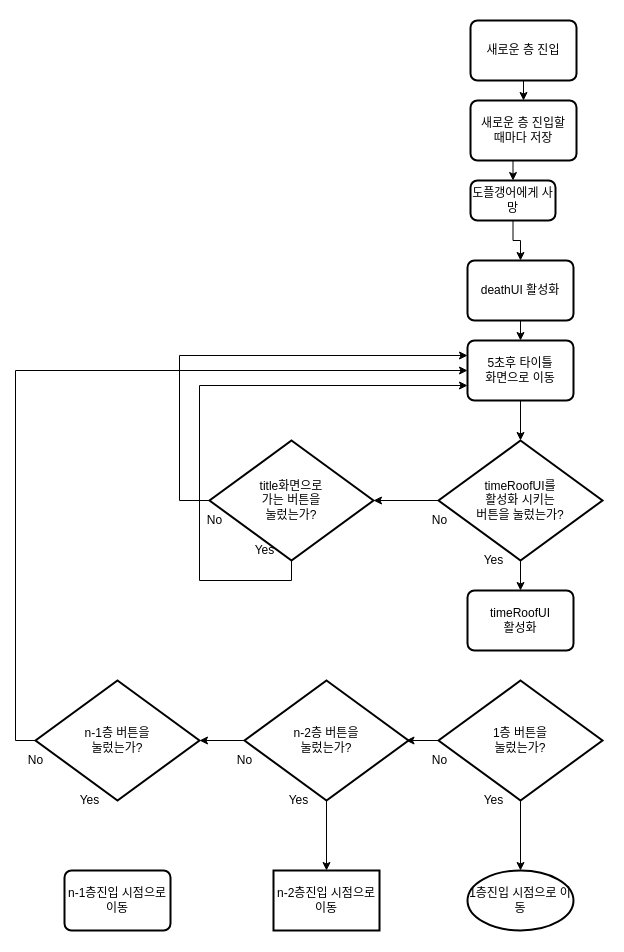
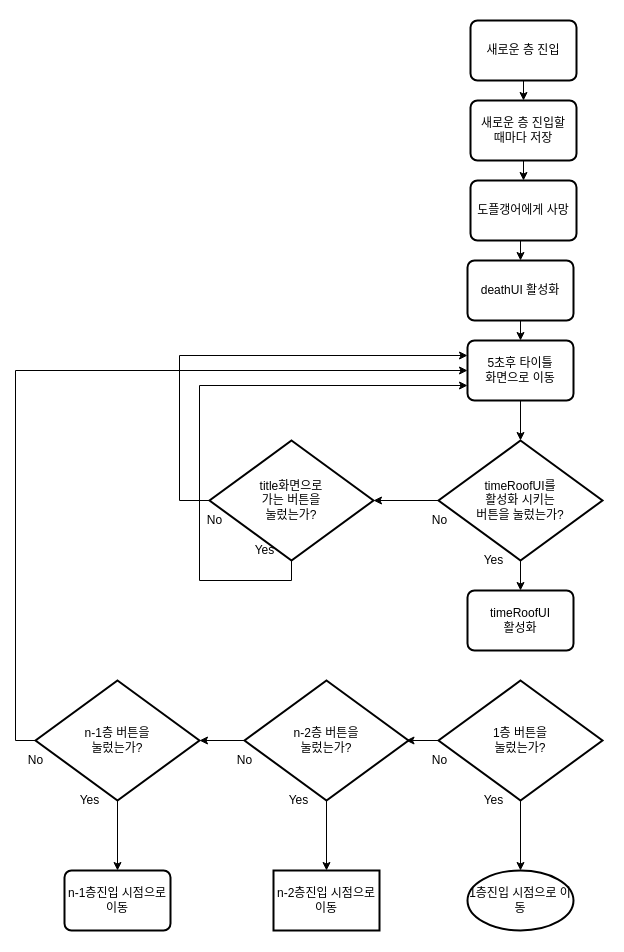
  <mxCell id="0" />
  <mxCell id="1" parent="0" />
  <mxCell id="2" style="edgeStyle=orthogonalEdgeStyle;rounded=0;orthogonalLoop=1;jettySize=auto;html=1;exitX=0.5;exitY=1;exitDx=0;exitDy=0;entryX=0.5;entryY=0;entryDx=0;entryDy=0;" edge="1" parent="1" source="3" target="10"><mxGeometry relative="1" as="geometry" /></mxCell>
  <mxCell id="3" value="deathUI 활성화" style="rounded=1;whiteSpace=wrap;html=1;absoluteArcSize=1;arcSize=14;strokeWidth=2;" vertex="1" parent="1"><mxGeometry x="467" y="260" width="106" height="60" as="geometry" /></mxCell>
  <mxCell id="4" style="edgeStyle=orthogonalEdgeStyle;rounded=0;orthogonalLoop=1;jettySize=auto;html=1;exitX=0;exitY=0.5;exitDx=0;exitDy=0;exitPerimeter=0;entryX=1;entryY=0.5;entryDx=0;entryDy=0;entryPerimeter=0;" edge="1" parent="1" source="6" target="13"><mxGeometry relative="1" as="geometry"><mxPoint x="399" y="500" as="targetPoint" /></mxGeometry></mxCell>
  <mxCell id="5" style="edgeStyle=orthogonalEdgeStyle;rounded=0;orthogonalLoop=1;jettySize=auto;html=1;exitX=0.5;exitY=1;exitDx=0;exitDy=0;exitPerimeter=0;entryX=0.5;entryY=0;entryDx=0;entryDy=0;" edge="1" parent="1" source="6" target="16"><mxGeometry relative="1" as="geometry" /></mxCell>
  <mxCell id="6" value="timeRoofUI를&lt;br&gt;활성화 시키는&lt;br&gt;버튼을 눌렀는가?" style="strokeWidth=2;html=1;shape=mxgraph.flowchart.decision;whiteSpace=wrap;" vertex="1" parent="1"><mxGeometry x="438" y="440" width="164" height="120" as="geometry" /></mxCell>
  <mxCell id="7" value="No" style="text;html=1;align=center;verticalAlign=middle;resizable=0;points=[];autosize=1;" vertex="1" parent="1"><mxGeometry x="424" y="510" width="30" height="20" as="geometry" /></mxCell>
  <mxCell id="8" value="Yes" style="text;html=1;align=center;verticalAlign=middle;resizable=0;points=[];autosize=1;" vertex="1" parent="1"><mxGeometry x="473" y="550" width="40" height="20" as="geometry" /></mxCell>
  <mxCell id="9" style="edgeStyle=orthogonalEdgeStyle;rounded=0;orthogonalLoop=1;jettySize=auto;html=1;exitX=0.5;exitY=1;exitDx=0;exitDy=0;entryX=0.5;entryY=0;entryDx=0;entryDy=0;entryPerimeter=0;" edge="1" parent="1" source="10" target="6"><mxGeometry relative="1" as="geometry" /></mxCell>
  <mxCell id="10" value="5초후 타이틀&lt;br&gt;화면으로 이동" style="rounded=1;whiteSpace=wrap;html=1;absoluteArcSize=1;arcSize=14;strokeWidth=2;" vertex="1" parent="1"><mxGeometry x="467" y="340" width="106" height="60" as="geometry" /></mxCell>
  <mxCell id="11" style="edgeStyle=orthogonalEdgeStyle;rounded=0;orthogonalLoop=1;jettySize=auto;html=1;exitX=0;exitY=0.5;exitDx=0;exitDy=0;exitPerimeter=0;entryX=0;entryY=0.25;entryDx=0;entryDy=0;" edge="1" parent="1" source="13" target="10"><mxGeometry relative="1" as="geometry"><mxPoint x="419" y="350" as="targetPoint" /><Array as="points"><mxPoint x="179" y="500" /><mxPoint x="179" y="355" /></Array></mxGeometry></mxCell>
  <mxCell id="12" style="edgeStyle=orthogonalEdgeStyle;rounded=0;orthogonalLoop=1;jettySize=auto;html=1;exitX=0.5;exitY=1;exitDx=0;exitDy=0;exitPerimeter=0;entryX=0;entryY=0.75;entryDx=0;entryDy=0;" edge="1" parent="1" source="13" target="10"><mxGeometry relative="1" as="geometry"><Array as="points"><mxPoint x="291" y="580" /><mxPoint x="199" y="580" /><mxPoint x="199" y="385" /></Array></mxGeometry></mxCell>
  <mxCell id="13" value="title화면으로&lt;br&gt;가는 버튼을&lt;br&gt;눌렀는가?" style="strokeWidth=2;html=1;shape=mxgraph.flowchart.decision;whiteSpace=wrap;" vertex="1" parent="1"><mxGeometry x="209" y="440" width="164" height="120" as="geometry" /></mxCell>
  <mxCell id="14" value="No" style="text;html=1;align=center;verticalAlign=middle;resizable=0;points=[];autosize=1;" vertex="1" parent="1"><mxGeometry x="199" y="510" width="30" height="20" as="geometry" /></mxCell>
  <mxCell id="15" value="Yes" style="text;html=1;align=center;verticalAlign=middle;resizable=0;points=[];autosize=1;" vertex="1" parent="1"><mxGeometry x="244" y="540" width="40" height="20" as="geometry" /></mxCell>
  <mxCell id="16" value="timeRoofUI&lt;br&gt;활성화" style="rounded=1;whiteSpace=wrap;html=1;absoluteArcSize=1;arcSize=14;strokeWidth=2;" vertex="1" parent="1"><mxGeometry x="467" y="590" width="106" height="60" as="geometry" /></mxCell>
  <mxCell id="17" style="edgeStyle=orthogonalEdgeStyle;rounded=0;orthogonalLoop=1;jettySize=auto;html=1;exitX=0;exitY=0.5;exitDx=0;exitDy=0;exitPerimeter=0;entryX=0.985;entryY=0.502;entryDx=0;entryDy=0;entryPerimeter=0;" edge="1" parent="1" source="19" target="22"><mxGeometry relative="1" as="geometry" /></mxCell>
  <mxCell id="18" style="edgeStyle=orthogonalEdgeStyle;rounded=0;orthogonalLoop=1;jettySize=auto;html=1;exitX=0.5;exitY=1;exitDx=0;exitDy=0;exitPerimeter=0;entryX=0.5;entryY=0;entryDx=0;entryDy=0;" edge="1" parent="1" source="19" target="26"><mxGeometry relative="1" as="geometry" /></mxCell>
  <mxCell id="19" value="1층 버튼을&lt;br&gt;눌렀는가?" style="strokeWidth=2;html=1;shape=mxgraph.flowchart.decision;whiteSpace=wrap;" vertex="1" parent="1"><mxGeometry x="438" y="680" width="164" height="120" as="geometry" /></mxCell>
  <mxCell id="20" style="edgeStyle=orthogonalEdgeStyle;rounded=0;orthogonalLoop=1;jettySize=auto;html=1;exitX=0;exitY=0.5;exitDx=0;exitDy=0;exitPerimeter=0;entryX=1;entryY=0.5;entryDx=0;entryDy=0;entryPerimeter=0;" edge="1" parent="1" source="22" target="25"><mxGeometry relative="1" as="geometry" /></mxCell>
  <mxCell id="21" style="edgeStyle=orthogonalEdgeStyle;rounded=0;orthogonalLoop=1;jettySize=auto;html=1;exitX=0.5;exitY=1;exitDx=0;exitDy=0;exitPerimeter=0;entryX=0.5;entryY=0;entryDx=0;entryDy=0;" edge="1" parent="1" source="22" target="39"><mxGeometry relative="1" as="geometry" /></mxCell>
  <mxCell id="22" value="n-2층 버튼을&lt;br&gt;눌렀는가?" style="strokeWidth=2;html=1;shape=mxgraph.flowchart.decision;whiteSpace=wrap;" vertex="1" parent="1"><mxGeometry x="244" y="680" width="164" height="120" as="geometry" /></mxCell>
  <mxCell id="23" style="edgeStyle=orthogonalEdgeStyle;rounded=0;orthogonalLoop=1;jettySize=auto;html=1;exitX=0;exitY=0.5;exitDx=0;exitDy=0;exitPerimeter=0;entryX=0;entryY=0.5;entryDx=0;entryDy=0;" edge="1" parent="1" source="25" target="10"><mxGeometry relative="1" as="geometry" /></mxCell>
+ <mxCell id="24" style="edgeStyle=orthogonalEdgeStyle;rounded=0;orthogonalLoop=1;jettySize=auto;html=1;exitX=0.5;exitY=1;exitDx=0;exitDy=0;exitPerimeter=0;entryX=0.5;entryY=0;entryDx=0;entryDy=0;" edge="1" parent="1" source="25" target="40"><mxGeometry relative="1" as="geometry" /></mxCell>
  <mxCell id="25" value="n-1층 버튼을&lt;br&gt;눌렀는가?" style="strokeWidth=2;html=1;shape=mxgraph.flowchart.decision;whiteSpace=wrap;" vertex="1" parent="1"><mxGeometry x="35" y="680" width="164" height="120" as="geometry" /></mxCell>
  <mxCell id="26" value="1층진입 시점으로 이동" style="ellipse;whiteSpace=wrap;html=1;absoluteArcSize=1;arcSize=14;strokeWidth=2;" vertex="1" parent="1"><mxGeometry x="467" y="870" width="106" height="60" as="geometry" /></mxCell>
  <mxCell id="27" style="edgeStyle=orthogonalEdgeStyle;rounded=0;orthogonalLoop=1;jettySize=auto;html=1;exitX=0.5;exitY=1;exitDx=0;exitDy=0;entryX=0.5;entryY=0;entryDx=0;entryDy=0;" edge="1" parent="1" source="28" target="30"><mxGeometry relative="1" as="geometry" /></mxCell>
  <mxCell id="28" value="새로운 층 진입" style="rounded=1;whiteSpace=wrap;html=1;absoluteArcSize=1;arcSize=14;strokeWidth=2;" vertex="1" parent="1"><mxGeometry x="470" y="20" width="106" height="60" as="geometry" /></mxCell>
  <mxCell id="29" style="edgeStyle=orthogonalEdgeStyle;rounded=0;orthogonalLoop=1;jettySize=auto;html=1;exitX=0.5;exitY=1;exitDx=0;exitDy=0;entryX=0.5;entryY=0;entryDx=0;entryDy=0;" edge="1" parent="1" source="30" target="32"><mxGeometry relative="1" as="geometry" /></mxCell>
  <mxCell id="30" value="새로운 층 진입할&lt;br&gt;때마다 저장" style="rounded=1;whiteSpace=wrap;html=1;absoluteArcSize=1;arcSize=14;strokeWidth=2;" vertex="1" parent="1"><mxGeometry x="470" y="100" width="106" height="60" as="geometry" /></mxCell>
  <mxCell id="31" style="edgeStyle=orthogonalEdgeStyle;rounded=0;orthogonalLoop=1;jettySize=auto;html=1;exitX=0.5;exitY=1;exitDx=0;exitDy=0;entryX=0.5;entryY=0;entryDx=0;entryDy=0;" edge="1" parent="1" source="32" target="3"><mxGeometry relative="1" as="geometry" /></mxCell>
- <mxCell id="32" value="도플갱어에게 사망" style="rounded=1;whiteSpace=wrap;html=1;absoluteArcSize=1;arcSize=14;strokeWidth=2;" vertex="1" parent="1"><mxGeometry x="470" y="180" width="85" height="40" as="geometry" /></mxCell>
+ <mxCell id="32" value="도플갱어에게 사망" style="rounded=1;whiteSpace=wrap;html=1;absoluteArcSize=1;arcSize=14;strokeWidth=2;" vertex="1" parent="1"><mxGeometry x="470" y="180" width="106" height="60" as="geometry" /></mxCell>
  <mxCell id="33" value="No" style="text;html=1;align=center;verticalAlign=middle;resizable=0;points=[];autosize=1;" vertex="1" parent="1"><mxGeometry x="424" y="750" width="30" height="20" as="geometry" /></mxCell>
  <mxCell id="34" value="Yes" style="text;html=1;align=center;verticalAlign=middle;resizable=0;points=[];autosize=1;" vertex="1" parent="1"><mxGeometry x="473" y="790" width="40" height="20" as="geometry" /></mxCell>
  <mxCell id="35" value="No" style="text;html=1;align=center;verticalAlign=middle;resizable=0;points=[];autosize=1;" vertex="1" parent="1"><mxGeometry x="229" y="750" width="30" height="20" as="geometry" /></mxCell>
  <mxCell id="36" value="Yes" style="text;html=1;align=center;verticalAlign=middle;resizable=0;points=[];autosize=1;" vertex="1" parent="1"><mxGeometry x="278" y="790" width="40" height="20" as="geometry" /></mxCell>
  <mxCell id="37" value="No" style="text;html=1;align=center;verticalAlign=middle;resizable=0;points=[];autosize=1;" vertex="1" parent="1"><mxGeometry x="20" y="750" width="30" height="20" as="geometry" /></mxCell>
  <mxCell id="38" value="Yes" style="text;html=1;align=center;verticalAlign=middle;resizable=0;points=[];autosize=1;" vertex="1" parent="1"><mxGeometry x="69" y="790" width="40" height="20" as="geometry" /></mxCell>
  <mxCell id="39" value="n-2층진입 시점으로 이동" style="whiteSpace=wrap;html=1;absoluteArcSize=1;arcSize=14;strokeWidth=2;rounded=0;" vertex="1" parent="1"><mxGeometry x="273" y="870" width="106" height="60" as="geometry" /></mxCell>
  <mxCell id="40" value="n-1층진입 시점으로 이동" style="rounded=1;whiteSpace=wrap;html=1;absoluteArcSize=1;arcSize=14;strokeWidth=2;" vertex="1" parent="1"><mxGeometry x="64" y="870" width="106" height="60" as="geometry" /></mxCell>
